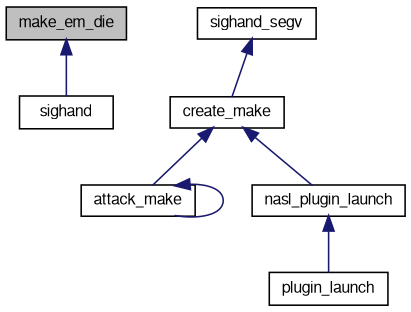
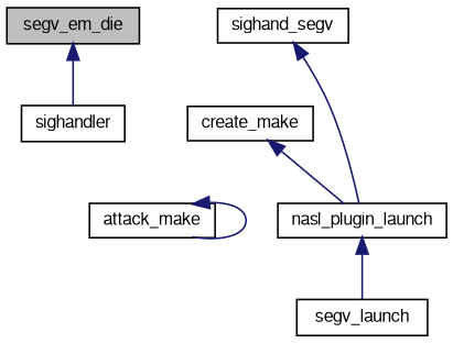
  digraph {
    rankdir=TB
    node [color=black fontname=FreeSans fontsize=10 shape=record]
    edge [color=midnightblue dir=back fontname=FreeSans fontsize=10 labelfontname=FreeSans labelfontsize=10 style=solid]
-   n1 [fillcolor=grey75 fontcolor=black height=0.2 label=make_em_die style=filled width=0.4]
-   n2 [height=0.2 label=sighand width=0.4]
+   n1 [fillcolor=grey75 fontcolor=black height=0.2 label=segv_em_die style=filled width=0.4]
+   n2 [height=0.2 label=sighandler width=0.4]
    n3 [height=0.2 label=sighand_segv width=0.4]
    n4 [height=0.2 label=create_make width=0.4]
    n5 [height=0.2 label=attack_make width=0.4]
    n6 [height=0.2 label=nasl_plugin_launch width=0.4]
-   n7 [height=0.2 label=plugin_launch width=0.4]
+   n7 [height=0.2 label=segv_launch width=0.4]
    n1 -> n2
-   n3 -> n4
-   n4 -> n5
+   n3 -> n6
    n4 -> n6
    n5 -> n5
    n6 -> n7
  }
